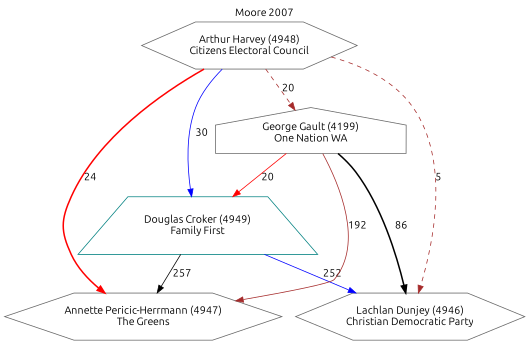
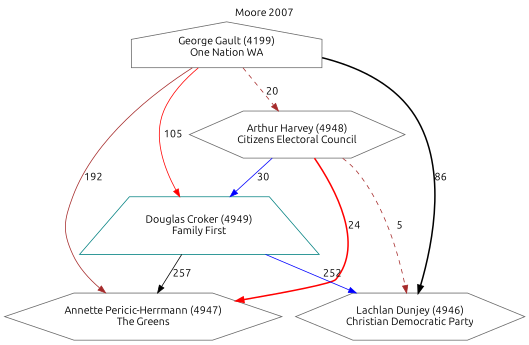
  digraph {
    fontname=Ubuntu
    label="Moore 2007"
    labelloc=t
    mclimit=10
    node [color=gray40 fontname=Ubuntu shape=hexagon]
    edge [color=brown fontname=Ubuntu style=solid]
    n1 [label="Annette Pericic-Herrmann (4947)\nThe Greens"]
    n2 [label="Arthur Harvey (4948)\nCitizens Electoral Council"]
    n3 [color=teal label="Douglas Croker (4949)\nFamily First" shape=trapezium]
    n4 [label="George Gault (4199)\nOne Nation WA" shape=house]
    n5 [label="Lachlan Dunjey (4946)\nChristian Democratic Party"]
    n2 -> n1 [color=red label=24 style=bold]
    n2 -> n3 [color=blue label=30]
-   n2 -> n4 [label=20 style=dashed]
+   n4 -> n2 [label=20 style=dashed]
    n2 -> n5 [label=5 style=dashed]
    n3 -> n1 [color=black label=257]
    n3 -> n5 [color=blue label=252]
    n4 -> n1 [label=192]
-   n4 -> n3 [color=red label=20]
+   n4 -> n3 [color=red label=105]
    n4 -> n5 [color=black label=86 style=bold]
  }
